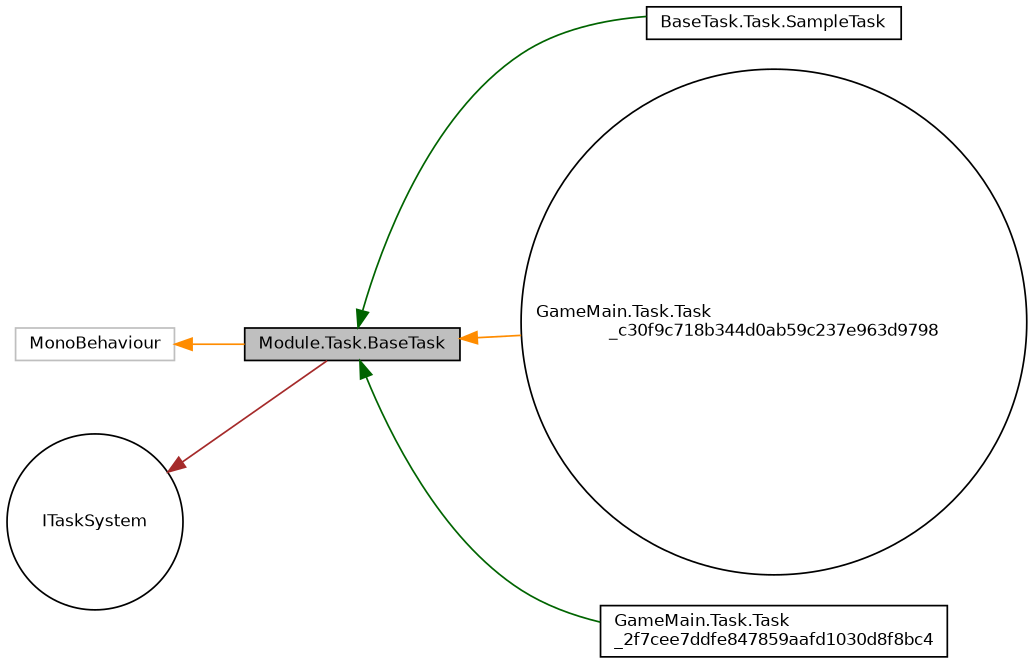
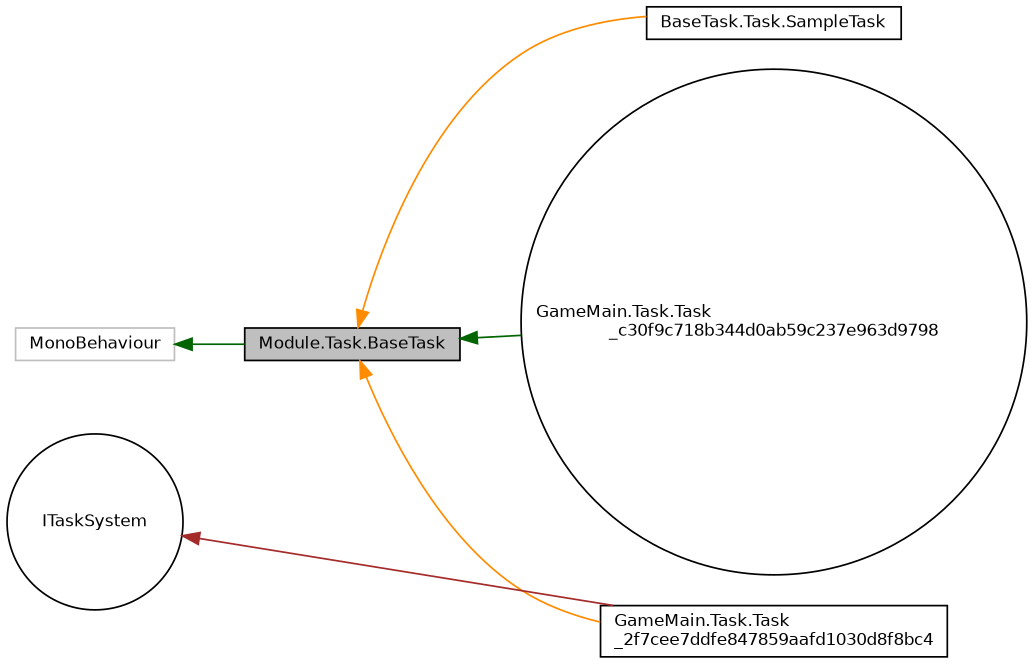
  digraph {
    rankdir=LR
    node [color=black fillcolor=white fontname=Helvetica fontsize=10 shape=box style=filled]
    edge [color=darkgreen dir=back fontname=Helvetica fontsize=10 labelfontname=Helvetica labelfontsize=10 style=solid]
    n1 [fillcolor=grey75 fontcolor=black height=0.2 label="Module.Task.BaseTask" width=0.4]
    n2 [height=0.2 label="BaseTask.Task.SampleTask" width=0.4]
    n3 [height=0.2 label="GameMain.Task.Task\l_2f7cee7ddfe847859aafd1030d8f8bc4" width=0.4]
    n4 [height=0.2 label="GameMain.Task.Task\l_c30f9c718b344d0ab59c237e963d9798" shape=circle width=0.4]
    n5 [color=grey75 height=0.2 label=MonoBehaviour width=0.4]
    n6 [height=0.2 label=ITaskSystem shape=circle width=0.4]
-   n1 -> n2
-   n1 -> n3
-   n1 -> n4 [color=darkorange]
-   n5 -> n1 [color=darkorange]
-   n6 -> n1 [color=brown]
+   n1 -> n2 [color=darkorange]
+   n1 -> n3 [color=darkorange]
+   n1 -> n4
+   n5 -> n1
+   n6 -> n3 [color=brown]
  }
